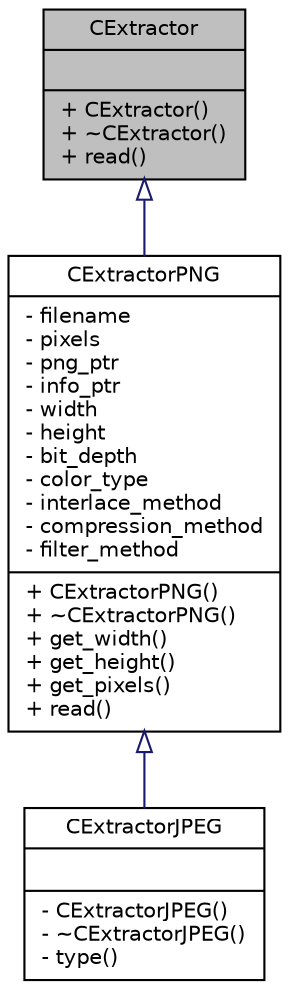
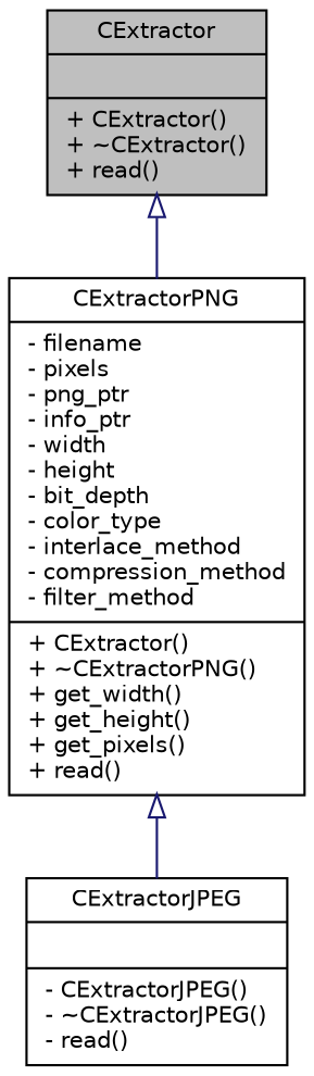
  digraph {
    node [color=black fillcolor=white fontname=Helvetica fontsize=10 shape=record style=filled]
    edge [arrowtail=onormal color=midnightblue dir=back fontname=Helvetica fontsize=10 labelfontname=Helvetica labelfontsize=10 style=solid]
    n1 [fillcolor=grey75 fontcolor=black height=0.2 label="{CExtractor\n||+ CExtractor()\l+ ~CExtractor()\l+ read()\l}" width=0.4]
-   n2 [height=0.2 label="{CExtractorPNG\n|- filename\l- pixels\l- png_ptr\l- info_ptr\l- width\l- height\l- bit_depth\l- color_type\l- interlace_method\l- compression_method\l- filter_method\l|+ CExtractorPNG()\l+ ~CExtractorPNG()\l+ get_width()\l+ get_height()\l+ get_pixels()\l+ read()\l}" width=0.4]
-   n3 [height=0.2 label="{CExtractorJPEG\n||- CExtractorJPEG()\l- ~CExtractorJPEG()\l- type()\l}" width=0.4]
+   n2 [height=0.2 label="{CExtractorPNG\n|- filename\l- pixels\l- png_ptr\l- info_ptr\l- width\l- height\l- bit_depth\l- color_type\l- interlace_method\l- compression_method\l- filter_method\l|+ CExtractor()\l+ ~CExtractorPNG()\l+ get_width()\l+ get_height()\l+ get_pixels()\l+ read()\l}" width=0.4]
+   n3 [height=0.2 label="{CExtractorJPEG\n||- CExtractorJPEG()\l- ~CExtractorJPEG()\l- read()\l}" width=0.4]
    n1 -> n2
    n2 -> n3
  }
